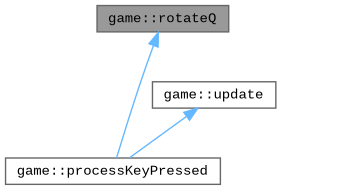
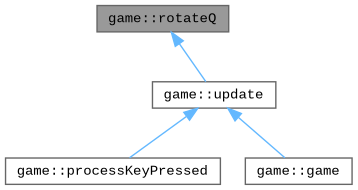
  digraph {
    fontname="Liberation Mono"
    rankdir=TB
    node [color=grey40 fillcolor=white fontname="Liberation Mono" fontsize=10 shape=box style=filled]
    edge [color=steelblue1 dir=back fontname="Liberation Mono" fontsize=10 labelfontname=Helvetica labelfontsize=10 style=solid]
    n1 [color=gray40 fillcolor=grey60 fontcolor=black height=0.2 label="game::rotateQ" width=0.4]
    n2 [height=0.2 label="game::processKeyPressed" width=0.4]
    n3 [height=0.2 label="game::update" width=0.4]
-   n1 -> n2
+   n4 [height=0.2 label="game::game" width=0.4]
+   n1 -> n3
    n3 -> n2
+   n3 -> n4
  }
